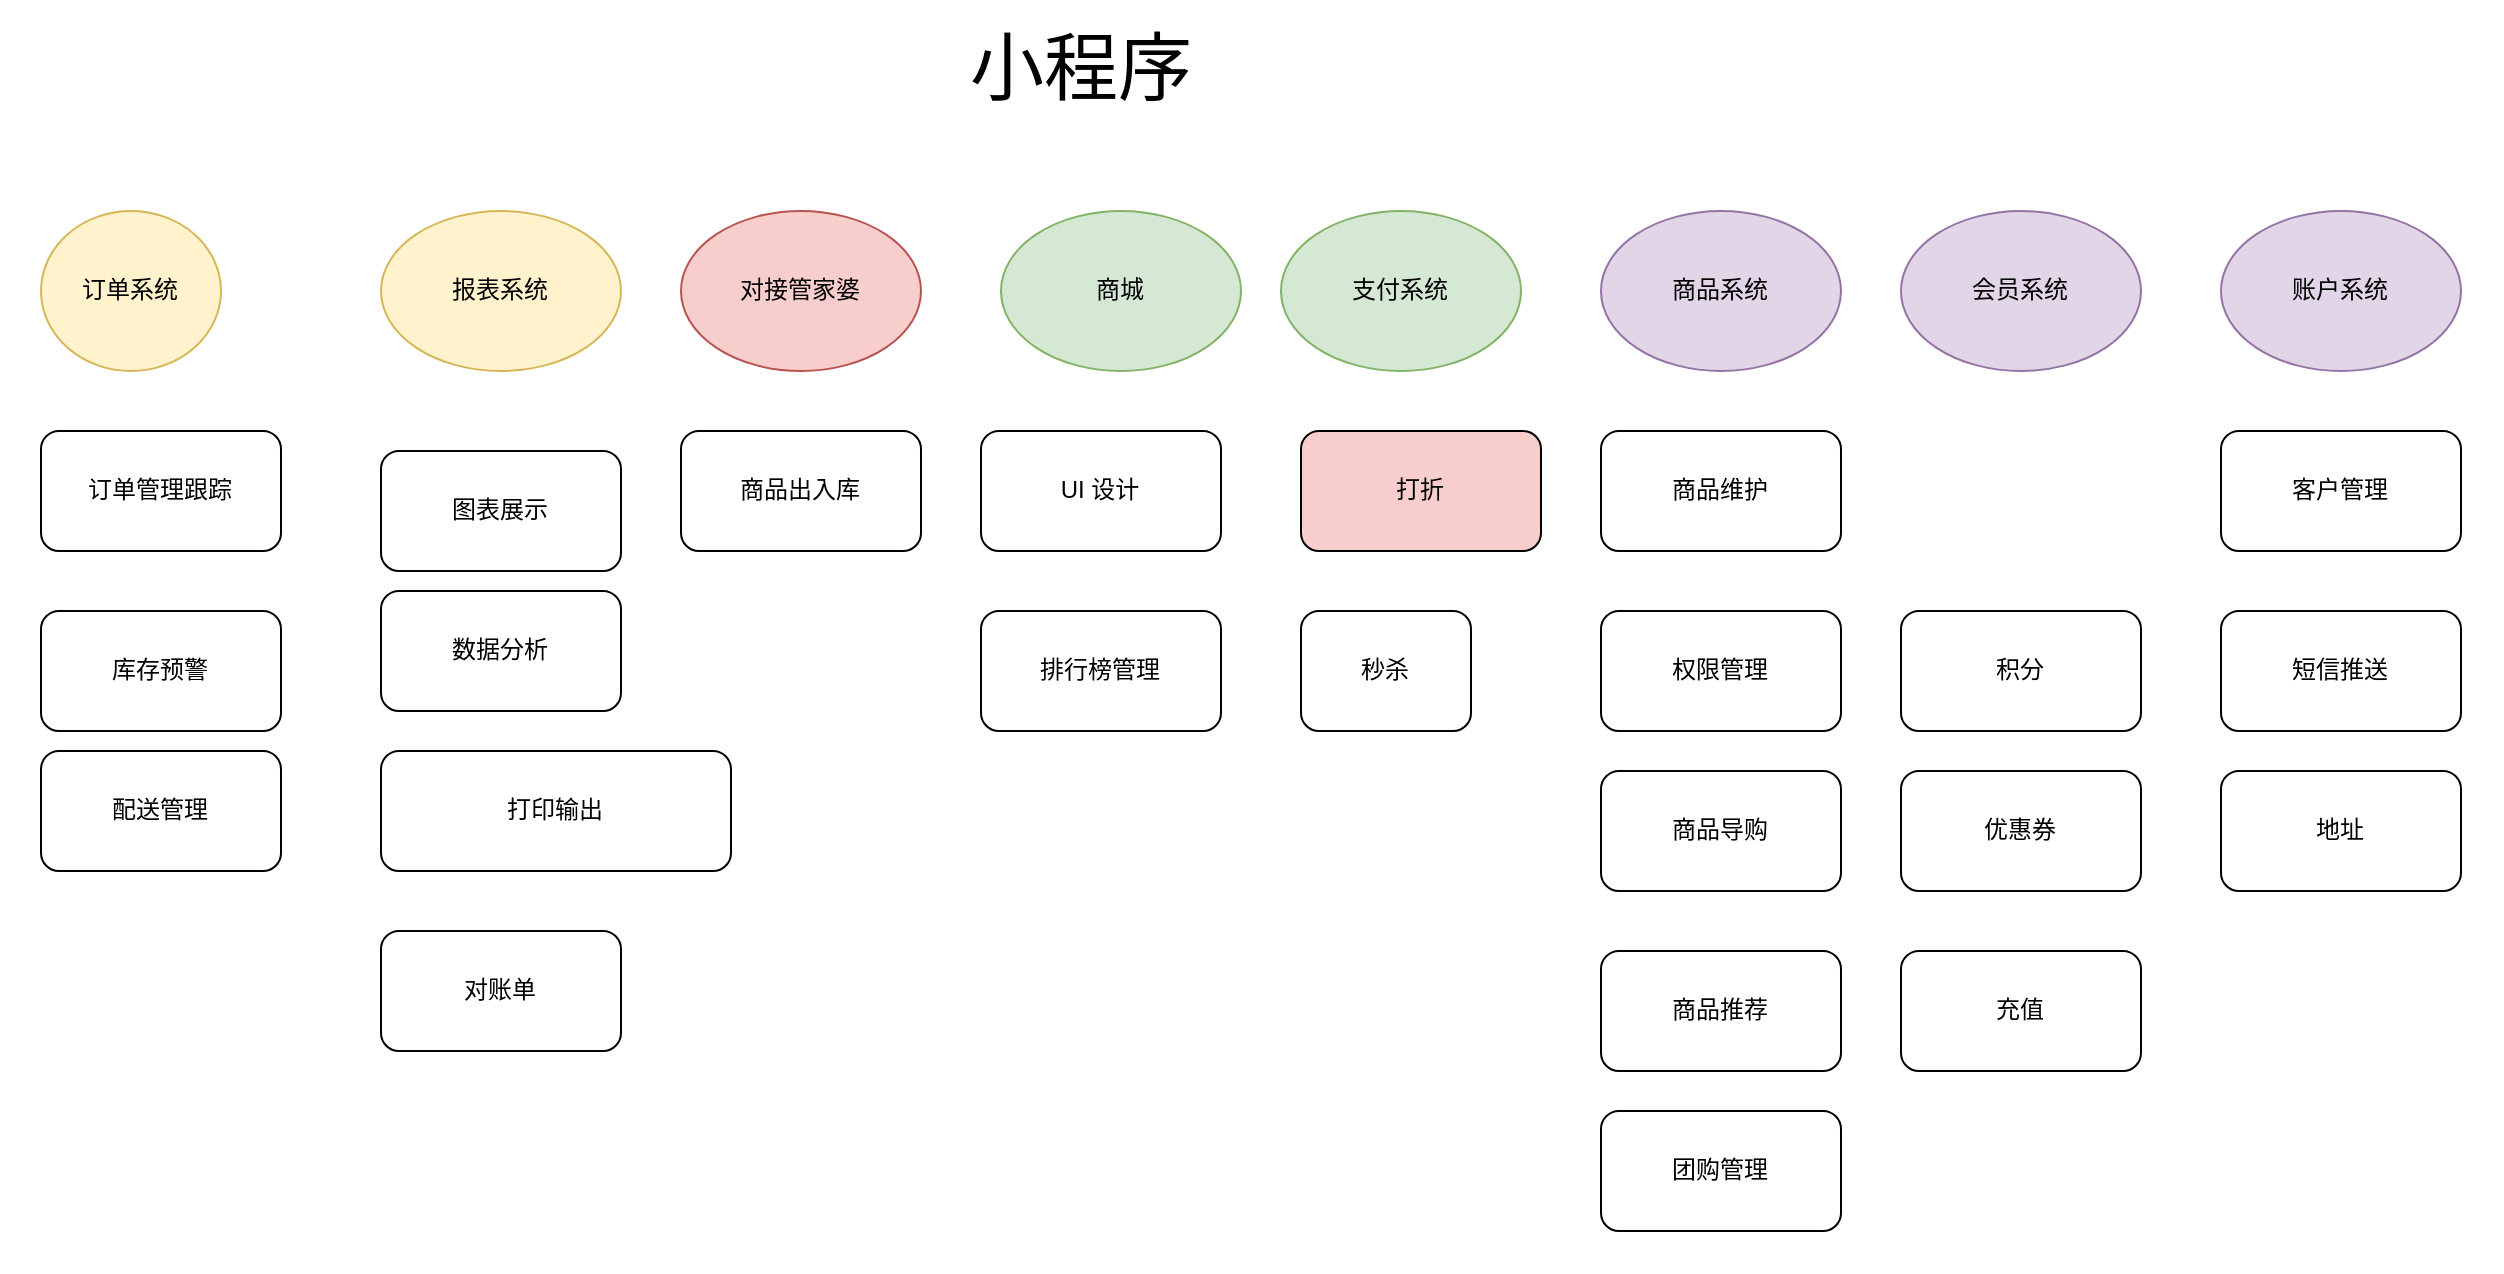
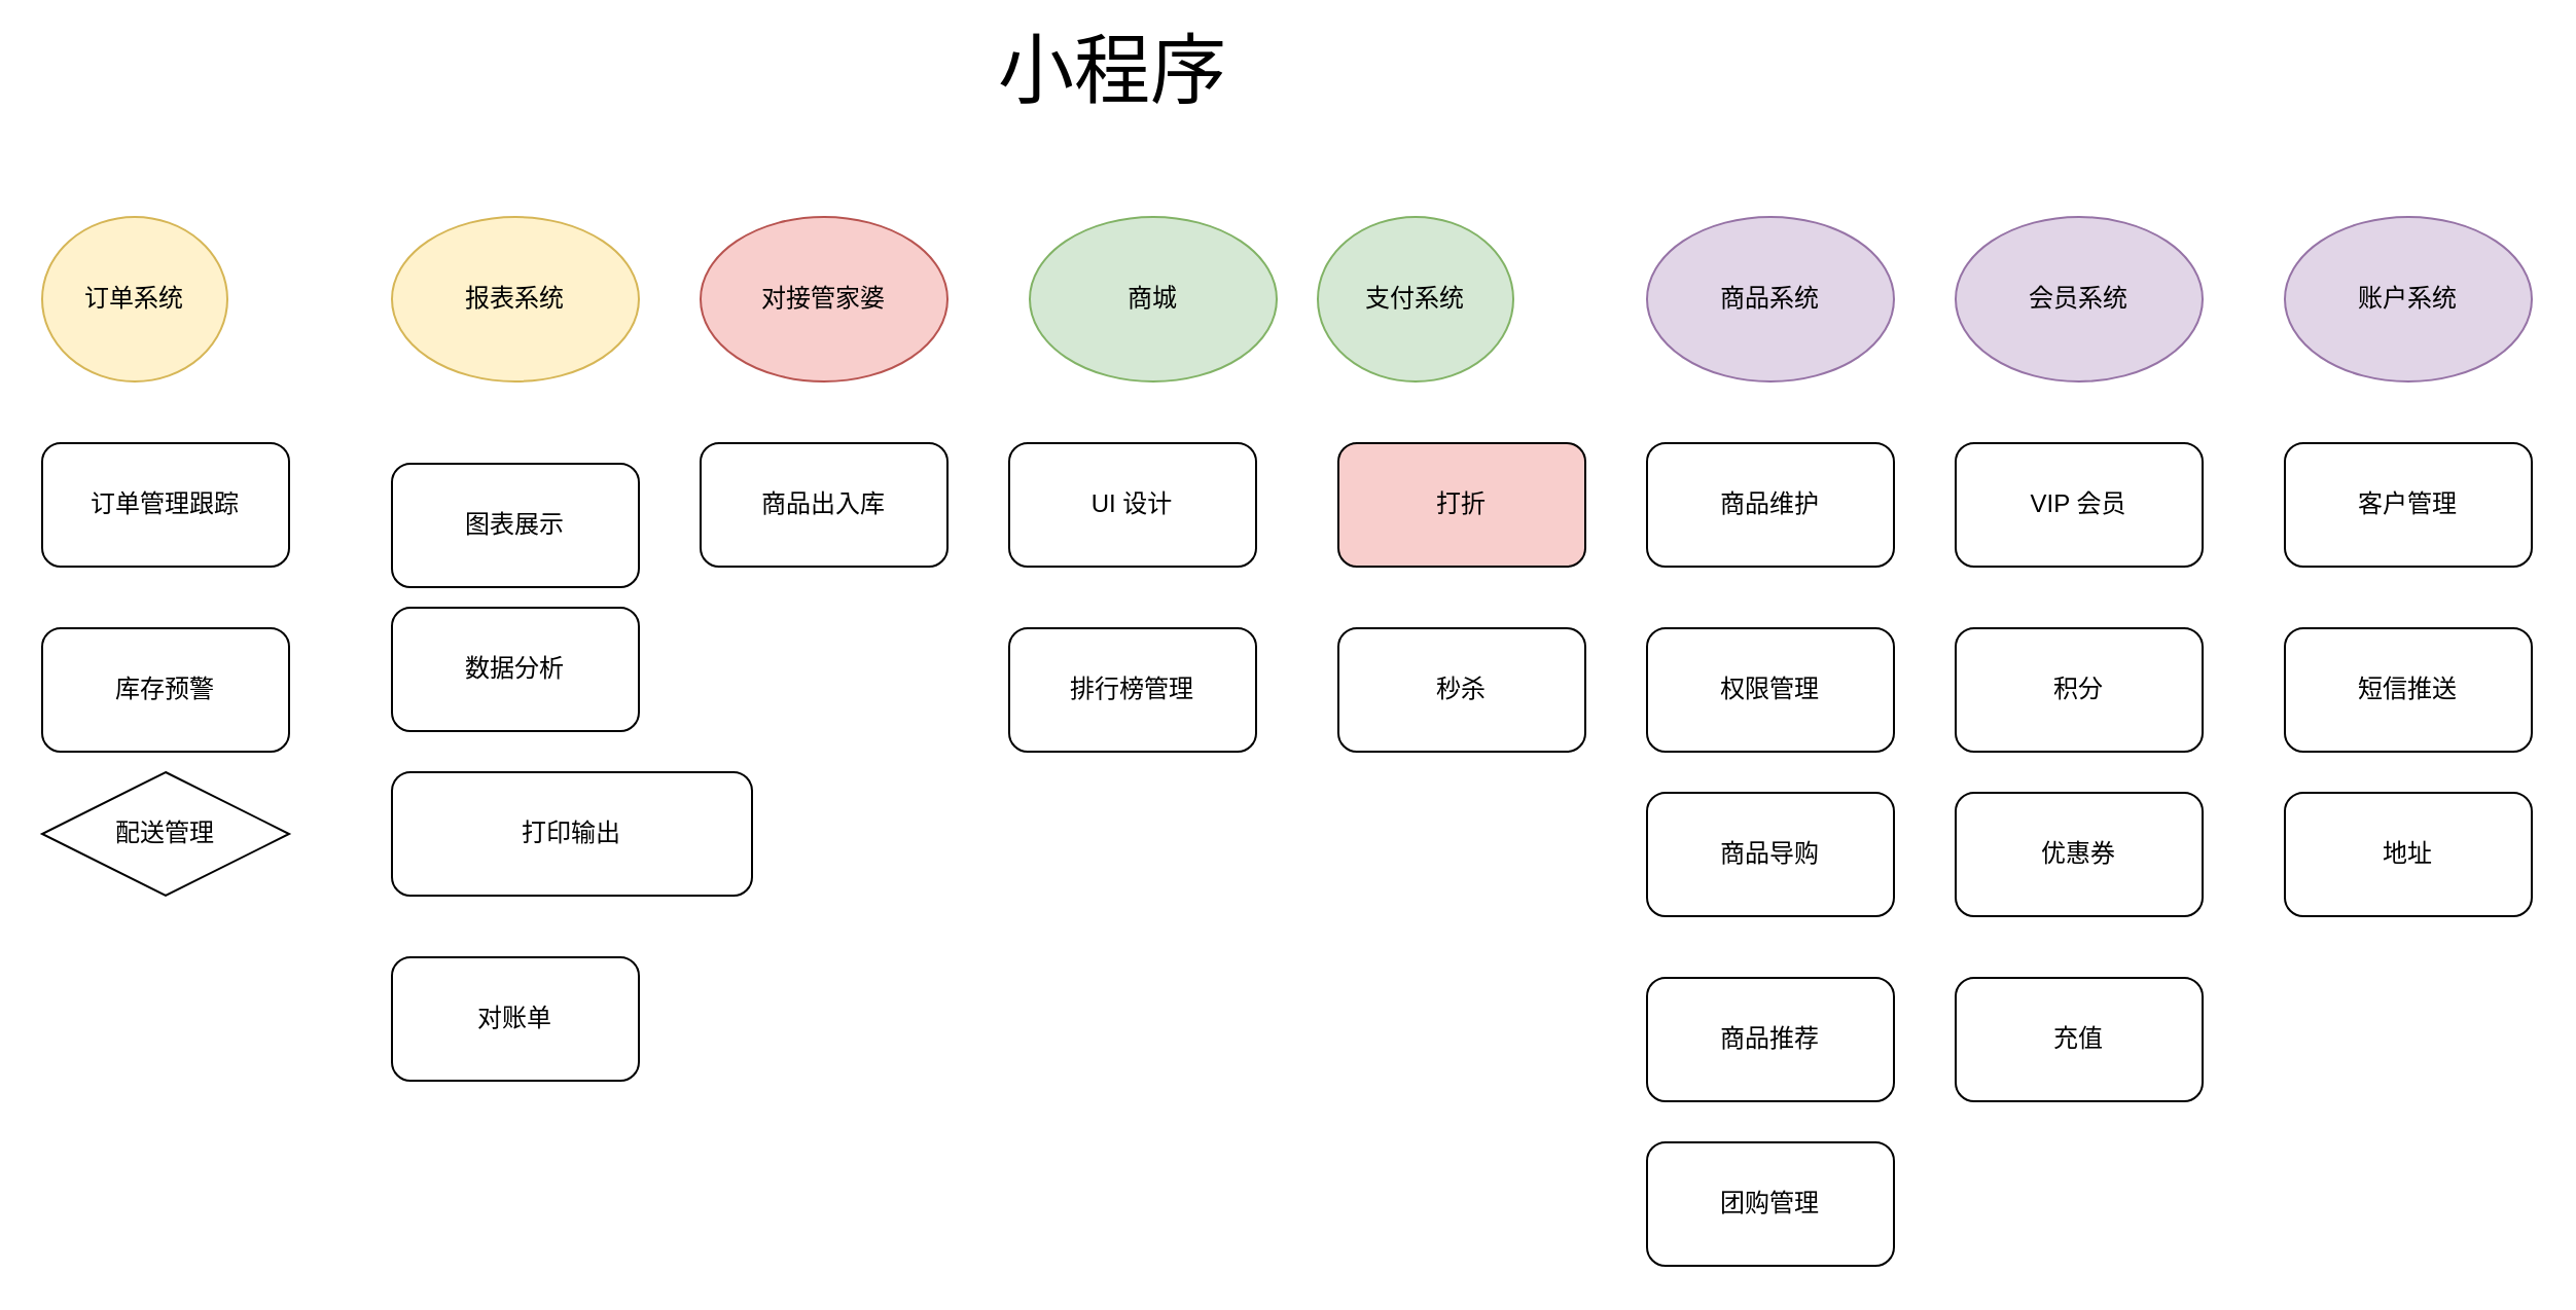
  <mxCell id="0" />
  <mxCell id="1" parent="0" />
  <mxCell id="2" value="订单系统" style="ellipse;whiteSpace=wrap;html=1;hachureGap=4;pointerEvents=0;fillColor=#fff2cc;strokeColor=#d6b656;" vertex="1" parent="1"><mxGeometry x="20" y="105" width="90" height="80" as="geometry" /></mxCell>
  <mxCell id="3" value="报表系统" style="ellipse;whiteSpace=wrap;html=1;hachureGap=4;pointerEvents=0;fillColor=#fff2cc;strokeColor=#d6b656;" vertex="1" parent="1"><mxGeometry x="190" y="105" width="120" height="80" as="geometry" /></mxCell>
  <mxCell id="4" value="账户系统" style="ellipse;whiteSpace=wrap;html=1;hachureGap=4;pointerEvents=0;fillColor=#e1d5e7;strokeColor=#9673a6;" vertex="1" parent="1"><mxGeometry x="1110" y="105" width="120" height="80" as="geometry" /></mxCell>
  <mxCell id="5" value="会员系统" style="ellipse;whiteSpace=wrap;html=1;hachureGap=4;pointerEvents=0;fillColor=#e1d5e7;strokeColor=#9673a6;" vertex="1" parent="1"><mxGeometry x="950" y="105" width="120" height="80" as="geometry" /></mxCell>
  <mxCell id="6" value="商品系统" style="ellipse;whiteSpace=wrap;html=1;hachureGap=4;pointerEvents=0;fillColor=#e1d5e7;strokeColor=#9673a6;" vertex="1" parent="1"><mxGeometry x="800" y="105" width="120" height="80" as="geometry" /></mxCell>
- <mxCell id="7" value="支付系统" style="ellipse;whiteSpace=wrap;html=1;hachureGap=4;pointerEvents=0;fillColor=#d5e8d4;strokeColor=#82b366;" vertex="1" parent="1"><mxGeometry x="640" y="105" width="120" height="80" as="geometry" /></mxCell>
+ <mxCell id="7" value="支付系统" style="ellipse;whiteSpace=wrap;html=1;hachureGap=4;pointerEvents=0;fillColor=#d5e8d4;strokeColor=#82b366;" vertex="1" parent="1"><mxGeometry x="640" y="105" width="95" height="80" as="geometry" /></mxCell>
  <mxCell id="8" value="对接管家婆" style="ellipse;whiteSpace=wrap;html=1;hachureGap=4;pointerEvents=0;fillColor=#f8cecc;strokeColor=#b85450;" vertex="1" parent="1"><mxGeometry x="340" y="105" width="120" height="80" as="geometry" /></mxCell>
  <mxCell id="9" value="商城" style="ellipse;whiteSpace=wrap;html=1;hachureGap=4;pointerEvents=0;fillColor=#d5e8d4;strokeColor=#82b366;" vertex="1" parent="1"><mxGeometry x="500" y="105" width="120" height="80" as="geometry" /></mxCell>
+ <mxCell id="10" value="VIP 会员" style="rounded=1;whiteSpace=wrap;html=1;hachureGap=4;pointerEvents=0;" vertex="1" parent="1"><mxGeometry x="950" y="215" width="120" height="60" as="geometry" /></mxCell>
  <mxCell id="11" value="积分" style="rounded=1;whiteSpace=wrap;html=1;hachureGap=4;pointerEvents=0;" vertex="1" parent="1"><mxGeometry x="950" y="305" width="120" height="60" as="geometry" /></mxCell>
  <mxCell id="12" value="优惠券" style="rounded=1;whiteSpace=wrap;html=1;hachureGap=4;pointerEvents=0;" vertex="1" parent="1"><mxGeometry x="950" y="385" width="120" height="60" as="geometry" /></mxCell>
  <mxCell id="13" value="图表展示" style="rounded=1;whiteSpace=wrap;html=1;hachureGap=4;pointerEvents=0;" vertex="1" parent="1"><mxGeometry x="190" y="225" width="120" height="60" as="geometry" /></mxCell>
  <mxCell id="14" value="数据分析" style="rounded=1;whiteSpace=wrap;html=1;hachureGap=4;pointerEvents=0;" vertex="1" parent="1"><mxGeometry x="190" y="295" width="120" height="60" as="geometry" /></mxCell>
  <mxCell id="15" value="打印输出" style="rounded=1;whiteSpace=wrap;html=1;hachureGap=4;pointerEvents=0;" vertex="1" parent="1"><mxGeometry x="190" y="375" width="175" height="60" as="geometry" /></mxCell>
  <mxCell id="16" value="商品出入库" style="rounded=1;whiteSpace=wrap;html=1;hachureGap=4;pointerEvents=0;" vertex="1" parent="1"><mxGeometry x="340" y="215" width="120" height="60" as="geometry" /></mxCell>
  <mxCell id="17" value="地址" style="rounded=1;whiteSpace=wrap;html=1;hachureGap=4;pointerEvents=0;" vertex="1" parent="1"><mxGeometry x="1110" y="385" width="120" height="60" as="geometry" /></mxCell>
  <mxCell id="18" value="对账单" style="rounded=1;whiteSpace=wrap;html=1;hachureGap=4;pointerEvents=0;" vertex="1" parent="1"><mxGeometry x="190" y="465" width="120" height="60" as="geometry" /></mxCell>
  <mxCell id="19" value="商品维护" style="rounded=1;whiteSpace=wrap;html=1;hachureGap=4;pointerEvents=0;" vertex="1" parent="1"><mxGeometry x="800" y="215" width="120" height="60" as="geometry" /></mxCell>
  <mxCell id="20" value="充值" style="rounded=1;whiteSpace=wrap;html=1;hachureGap=4;pointerEvents=0;" vertex="1" parent="1"><mxGeometry x="950" y="475" width="120" height="60" as="geometry" /></mxCell>
  <mxCell id="21" value="UI 设计" style="rounded=1;whiteSpace=wrap;html=1;hachureGap=4;pointerEvents=0;" vertex="1" parent="1"><mxGeometry x="490" y="215" width="120" height="60" as="geometry" /></mxCell>
  <mxCell id="22" value="打折" style="rounded=1;whiteSpace=wrap;html=1;hachureGap=4;pointerEvents=0;fillColor=#f8cecc;" vertex="1" parent="1"><mxGeometry x="650" y="215" width="120" height="60" as="geometry" /></mxCell>
- <mxCell id="23" value="秒杀" style="rounded=1;whiteSpace=wrap;html=1;hachureGap=4;pointerEvents=0;" vertex="1" parent="1"><mxGeometry x="650" y="305" width="85" height="60" as="geometry" /></mxCell>
+ <mxCell id="23" value="秒杀" style="rounded=1;whiteSpace=wrap;html=1;hachureGap=4;pointerEvents=0;" vertex="1" parent="1"><mxGeometry x="650" y="305" width="120" height="60" as="geometry" /></mxCell>
  <mxCell id="24" value="订单管理跟踪" style="rounded=1;whiteSpace=wrap;html=1;hachureGap=4;pointerEvents=0;" vertex="1" parent="1"><mxGeometry x="20" y="215" width="120" height="60" as="geometry" /></mxCell>
  <mxCell id="25" value="短信推送" style="rounded=1;whiteSpace=wrap;html=1;hachureGap=4;pointerEvents=0;" vertex="1" parent="1"><mxGeometry x="1110" y="305" width="120" height="60" as="geometry" /></mxCell>
  <mxCell id="26" value="库存预警" style="rounded=1;whiteSpace=wrap;html=1;hachureGap=4;pointerEvents=0;" vertex="1" parent="1"><mxGeometry x="20" y="305" width="120" height="60" as="geometry" /></mxCell>
  <mxCell id="27" value="客户管理" style="rounded=1;whiteSpace=wrap;html=1;hachureGap=4;pointerEvents=0;" vertex="1" parent="1"><mxGeometry x="1110" y="215" width="120" height="60" as="geometry" /></mxCell>
- <mxCell id="28" value="配送管理" style="rounded=1;whiteSpace=wrap;html=1;hachureGap=4;pointerEvents=0;" vertex="1" parent="1"><mxGeometry x="20" y="375" width="120" height="60" as="geometry" /></mxCell>
+ <mxCell id="28" value="配送管理" style="rhombus;whiteSpace=wrap;html=1;hachureGap=4;pointerEvents=0;" vertex="1" parent="1"><mxGeometry x="20" y="375" width="120" height="60" as="geometry" /></mxCell>
  <mxCell id="29" value="权限管理" style="rounded=1;whiteSpace=wrap;html=1;hachureGap=4;pointerEvents=0;" vertex="1" parent="1"><mxGeometry x="800" y="305" width="120" height="60" as="geometry" /></mxCell>
  <mxCell id="30" value="排行榜管理" style="rounded=1;whiteSpace=wrap;html=1;hachureGap=4;pointerEvents=0;" vertex="1" parent="1"><mxGeometry x="490" y="305" width="120" height="60" as="geometry" /></mxCell>
  <mxCell id="31" value="商品导购" style="rounded=1;whiteSpace=wrap;html=1;hachureGap=4;pointerEvents=0;" vertex="1" parent="1"><mxGeometry x="800" y="385" width="120" height="60" as="geometry" /></mxCell>
  <mxCell id="32" value="商品推荐" style="rounded=1;whiteSpace=wrap;html=1;hachureGap=4;pointerEvents=0;" vertex="1" parent="1"><mxGeometry x="800" y="475" width="120" height="60" as="geometry" /></mxCell>
  <mxCell id="33" value="团购管理" style="rounded=1;whiteSpace=wrap;html=1;hachureGap=4;pointerEvents=0;" vertex="1" parent="1"><mxGeometry x="800" y="555" width="120" height="60" as="geometry" /></mxCell>
  <mxCell id="34" value="&lt;font style=&quot;font-size: 37px&quot;&gt;小程序&lt;/font&gt;" style="text;html=1;align=center;verticalAlign=middle;resizable=0;points=[];autosize=1;strokeColor=none;fillColor=none;" vertex="1" parent="1"><mxGeometry x="475" y="20" width="130" height="30" as="geometry" /></mxCell>
